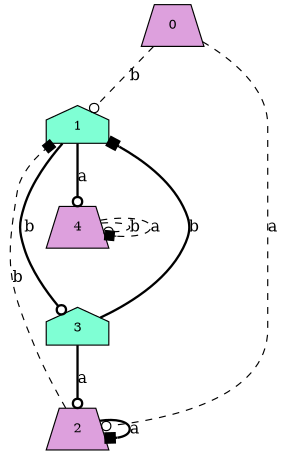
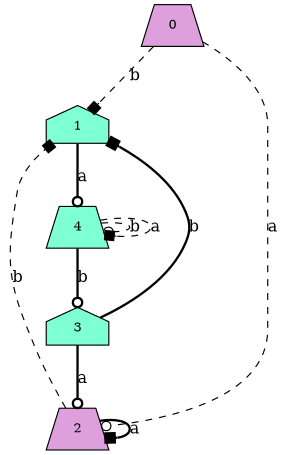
  digraph {
    node [fillcolor=plum fontcolor=black fontsize=11 shape=trapezium style=filled]
    edge [arrowhead=box shape=tee style=dashed]
    0
    1 [fillcolor=aquamarine shape=house]
    2
    3 [fillcolor=aquamarine shape=house]
-   4
-   0 -> 1 [arrowhead=odot label=b]
+   4 [fillcolor=aquamarine]
+   0 -> 1 [label=b]
    0 -> 2 [arrowhead=odot label=a]
-   1 -> 3 [arrowhead=odot label=b style=bold]
+   4 -> 3 [arrowhead=odot label=b style=bold]
    1 -> 4 [arrowhead=odot label=a style=bold]
    2 -> 1 [label=b]
    2 -> 2 [label=a style=bold]
    3 -> 1 [label=b style=bold]
    3 -> 2 [arrowhead=odot label=a style=bold]
    4 -> 4 [arrowhead=odot label=b]
    4 -> 4 [label=a]
  }
